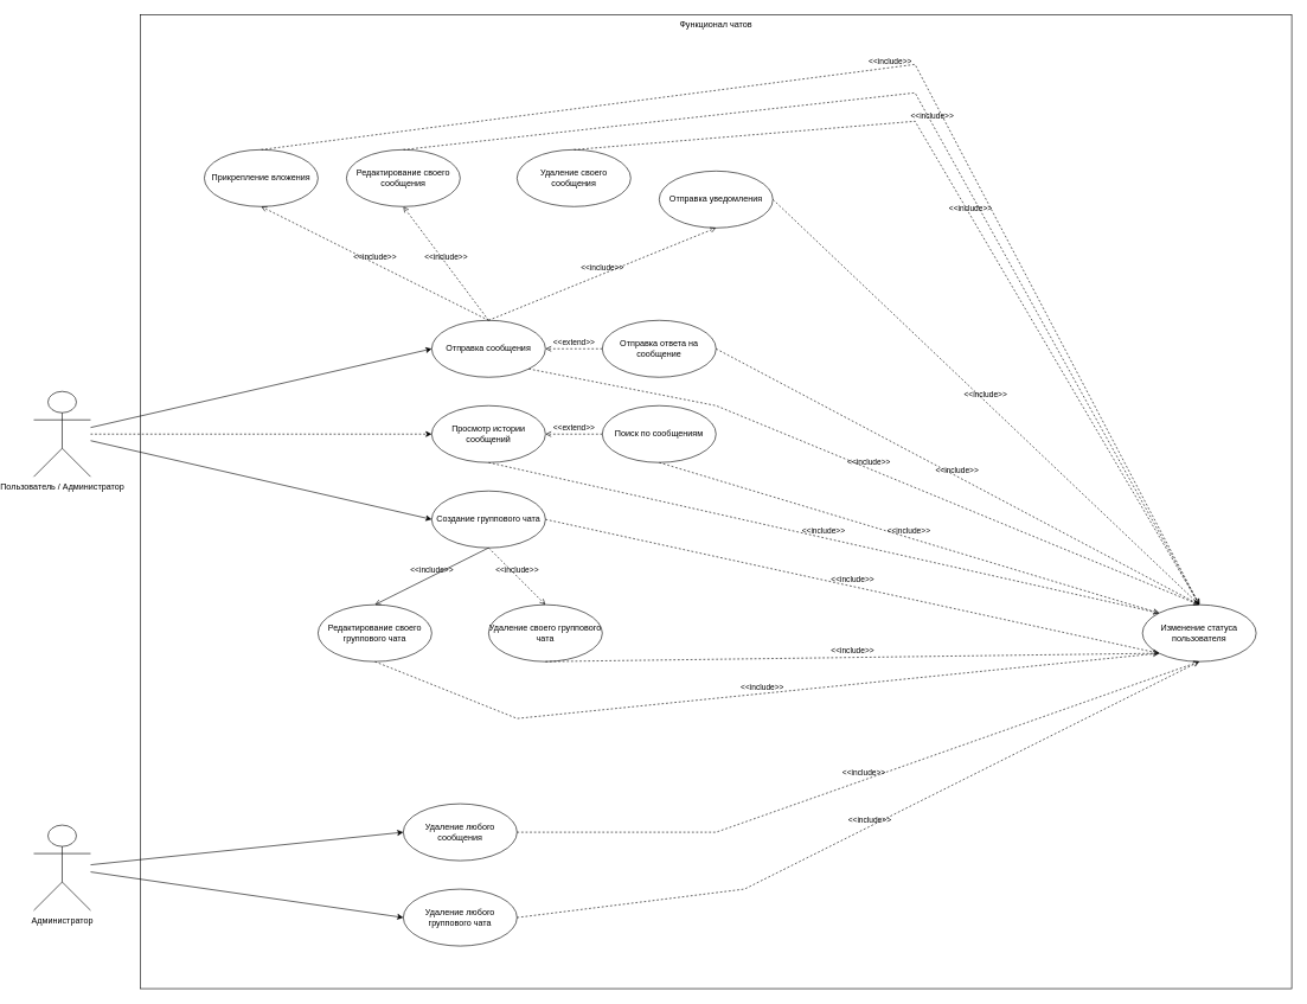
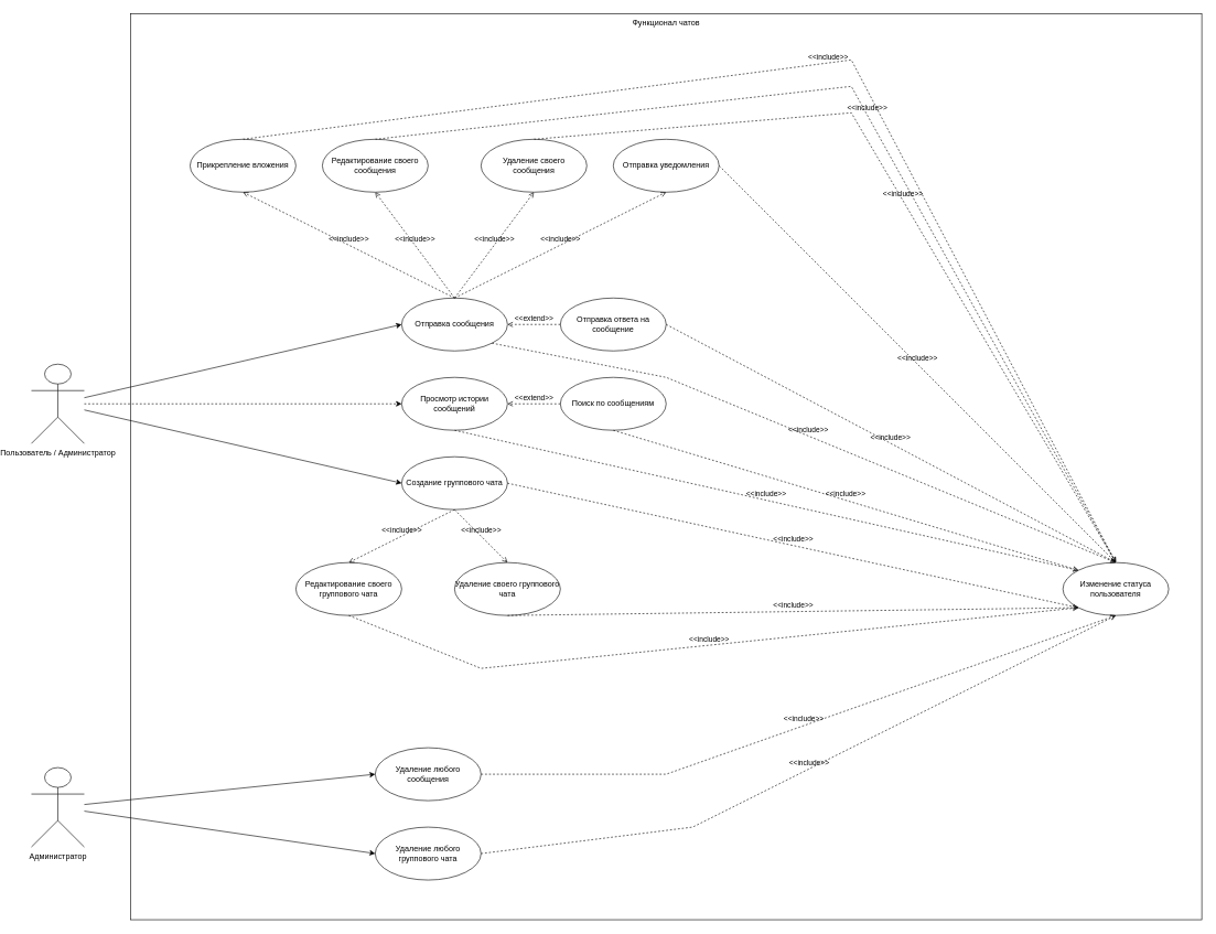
  <mxCell id="0" />
  <mxCell id="1" parent="0" />
  <mxCell id="2" value="Функционал чатов" style="rounded=0;whiteSpace=wrap;html=1;align=center;verticalAlign=top;shadow=0;" parent="1" vertex="1"><mxGeometry x="170" y="20" width="1620" height="1370" as="geometry" /></mxCell>
  <mxCell id="3" style="edgeStyle=none;html=1;entryX=0;entryY=0.5;entryDx=0;entryDy=0;" parent="1" source="6" target="7" edge="1"><mxGeometry relative="1" as="geometry" /></mxCell>
  <mxCell id="4" style="edgeStyle=none;html=1;entryX=0;entryY=0.5;entryDx=0;entryDy=0;" parent="1" source="6" target="9" edge="1"><mxGeometry relative="1" as="geometry" /></mxCell>
  <mxCell id="5" style="edgeStyle=none;html=1;entryX=0;entryY=0.5;entryDx=0;entryDy=0;dashed=1;" parent="1" source="6" target="8" edge="1"><mxGeometry relative="1" as="geometry" /></mxCell>
  <mxCell id="6" value="Пользователь / Администратор" style="shape=umlActor;verticalLabelPosition=bottom;verticalAlign=top;html=1;outlineConnect=0;" parent="1" vertex="1"><mxGeometry x="20" y="550" width="80" height="120" as="geometry" /></mxCell>
  <mxCell id="7" value="Отправка сообщения" style="ellipse;whiteSpace=wrap;html=1;" parent="1" vertex="1"><mxGeometry x="580" y="450" width="160" height="80" as="geometry" /></mxCell>
  <mxCell id="8" value="Просмотр истории сообщений" style="ellipse;whiteSpace=wrap;html=1;" parent="1" vertex="1"><mxGeometry x="580" y="570" width="160" height="80" as="geometry" /></mxCell>
  <mxCell id="9" value="Создание группового чата" style="ellipse;whiteSpace=wrap;html=1;" parent="1" vertex="1"><mxGeometry x="580" y="690" width="160" height="80" as="geometry" /></mxCell>
  <mxCell id="10" value="Удаление своего сообщения" style="ellipse;whiteSpace=wrap;html=1;" parent="1" vertex="1"><mxGeometry x="700" y="210" width="160" height="80" as="geometry" /></mxCell>
  <mxCell id="11" value="Редактирование своего сообщения" style="ellipse;whiteSpace=wrap;html=1;" parent="1" vertex="1"><mxGeometry y="210" width="160" height="80" as="geometry" x="460" /></mxCell>
  <mxCell id="12" value="Удаление своего группового чата" style="ellipse;whiteSpace=wrap;html=1;" parent="1" vertex="1"><mxGeometry x="660" y="850" width="160" height="80" as="geometry" /></mxCell>
  <mxCell id="13" value="Прикрепление вложения" style="ellipse;whiteSpace=wrap;html=1;" parent="1" vertex="1"><mxGeometry x="260" y="210" width="160" height="80" as="geometry" /></mxCell>
  <mxCell id="14" value="Изменение статуса пользователя" style="ellipse;whiteSpace=wrap;html=1;" parent="1" vertex="1"><mxGeometry x="1580" y="850" width="160" height="80" as="geometry" /></mxCell>
  <mxCell id="15" value="Поиск по сообщениям" style="ellipse;whiteSpace=wrap;html=1;" parent="1" vertex="1"><mxGeometry x="820" y="570" width="160" height="80" as="geometry" /></mxCell>
  <mxCell id="16" value="Редактирование своего группового чата" style="ellipse;whiteSpace=wrap;html=1;" parent="1" vertex="1"><mxGeometry x="420" y="850" width="160" height="80" as="geometry" /></mxCell>
- <mxCell id="17" value="Отправка уведомления" style="ellipse;whiteSpace=wrap;html=1;" parent="1" vertex="1"><mxGeometry x="900" y="240" width="160" height="80" as="geometry" /></mxCell>
+ <mxCell id="17" value="Отправка уведомления" style="ellipse;whiteSpace=wrap;html=1;" parent="1" vertex="1"><mxGeometry x="900" y="210" width="160" height="80" as="geometry" /></mxCell>
  <mxCell id="18" value="&amp;lt;&amp;lt;include&amp;gt;&amp;gt;" style="html=1;verticalAlign=bottom;labelBackgroundColor=none;endArrow=open;endFill=0;dashed=1;rounded=0;entryX=0.5;entryY=1;entryDx=0;entryDy=0;exitX=0.5;exitY=0;exitDx=0;exitDy=0;" parent="1" source="7" target="13" edge="1"><mxGeometry width="160" relative="1" as="geometry"><mxPoint x="750.002" y="410.002" as="sourcePoint" /><mxPoint x="890.17" y="417.01" as="targetPoint" /></mxGeometry></mxCell>
  <mxCell id="19" value="&amp;lt;&amp;lt;include&amp;gt;&amp;gt;" style="html=1;verticalAlign=bottom;labelBackgroundColor=none;endArrow=open;endFill=0;dashed=1;rounded=0;entryX=0.5;entryY=1;entryDx=0;entryDy=0;exitX=0.5;exitY=0;exitDx=0;exitDy=0;" parent="1" source="7" target="11" edge="1"><mxGeometry width="160" relative="1" as="geometry"><mxPoint x="859.832" y="522.992" as="sourcePoint" /><mxPoint x="1000" y="530" as="targetPoint" /></mxGeometry></mxCell>
  <mxCell id="20" value="&amp;lt;&amp;lt;include&amp;gt;&amp;gt;" style="html=1;verticalAlign=bottom;labelBackgroundColor=none;endArrow=open;endFill=0;dashed=1;rounded=0;entryX=0.5;entryY=0;entryDx=0;entryDy=0;exitX=0.5;exitY=1;exitDx=0;exitDy=0;" parent="1" source="9" target="12" edge="1"><mxGeometry width="160" relative="1" as="geometry"><mxPoint x="879.832" y="542.992" as="sourcePoint" /><mxPoint x="1020" y="550" as="targetPoint" /></mxGeometry></mxCell>
+ <mxCell id="21" value="&amp;lt;&amp;lt;include&amp;gt;&amp;gt;" style="html=1;verticalAlign=bottom;labelBackgroundColor=none;endArrow=open;endFill=0;dashed=1;rounded=0;entryX=0.5;entryY=1;entryDx=0;entryDy=0;exitX=0.5;exitY=0;exitDx=0;exitDy=0;" parent="1" source="7" target="10" edge="1"><mxGeometry width="160" relative="1" as="geometry"><mxPoint x="889.832" y="552.992" as="sourcePoint" /><mxPoint x="1030" y="560" as="targetPoint" /></mxGeometry></mxCell>
  <mxCell id="22" value="&amp;lt;&amp;lt;extend&amp;gt;&amp;gt;" style="html=1;verticalAlign=bottom;labelBackgroundColor=none;endArrow=open;endFill=0;dashed=1;rounded=0;entryX=1;entryY=0.5;entryDx=0;entryDy=0;exitX=0;exitY=0.5;exitDx=0;exitDy=0;" parent="1" source="15" target="8" edge="1"><mxGeometry width="160" relative="1" as="geometry"><mxPoint x="1000" y="480" as="sourcePoint" /><mxPoint x="970" y="560" as="targetPoint" /></mxGeometry></mxCell>
  <mxCell id="23" value="&amp;lt;&amp;lt;include&amp;gt;&amp;gt;" style="html=1;verticalAlign=bottom;labelBackgroundColor=none;endArrow=open;endFill=0;dashed=1;rounded=0;entryX=0.5;entryY=1;entryDx=0;entryDy=0;" parent="1" target="17" edge="1"><mxGeometry width="160" relative="1" as="geometry"><mxPoint x="660" y="450" as="sourcePoint" /><mxPoint x="790" y="380" as="targetPoint" /></mxGeometry></mxCell>
- <mxCell id="24" value="&amp;lt;&amp;lt;include&amp;gt;&amp;gt;" style="html=1;verticalAlign=bottom;labelBackgroundColor=none;endArrow=open;endFill=0;dashed=0;rounded=0;entryX=0.5;entryY=0;entryDx=0;entryDy=0;exitX=0.5;exitY=1;exitDx=0;exitDy=0;" parent="1" source="9" target="16" edge="1"><mxGeometry width="160" relative="1" as="geometry"><mxPoint x="670" y="780" as="sourcePoint" /><mxPoint x="710" y="860" as="targetPoint" /></mxGeometry></mxCell>
+ <mxCell id="24" value="&amp;lt;&amp;lt;include&amp;gt;&amp;gt;" style="html=1;verticalAlign=bottom;labelBackgroundColor=none;endArrow=open;endFill=0;dashed=1;rounded=0;entryX=0.5;entryY=0;entryDx=0;entryDy=0;exitX=0.5;exitY=1;exitDx=0;exitDy=0;" parent="1" source="9" target="16" edge="1"><mxGeometry width="160" relative="1" as="geometry"><mxPoint x="670" y="780" as="sourcePoint" /><mxPoint x="710" y="860" as="targetPoint" /></mxGeometry></mxCell>
  <mxCell id="25" style="edgeStyle=none;html=1;entryX=0;entryY=0.5;entryDx=0;entryDy=0;" parent="1" source="27" target="28" edge="1"><mxGeometry relative="1" as="geometry" /></mxCell>
  <mxCell id="26" style="edgeStyle=none;html=1;entryX=0;entryY=0.5;entryDx=0;entryDy=0;" parent="1" source="27" target="29" edge="1"><mxGeometry relative="1" as="geometry" /></mxCell>
  <mxCell id="27" value="Администратор" style="shape=umlActor;verticalLabelPosition=bottom;verticalAlign=top;html=1;outlineConnect=0;" parent="1" vertex="1"><mxGeometry x="20" y="1160" width="80" height="120" as="geometry" /></mxCell>
  <mxCell id="28" value="Удаление любого группового чата" style="ellipse;whiteSpace=wrap;html=1;" parent="1" vertex="1"><mxGeometry x="540" y="1250" width="160" height="80" as="geometry" /></mxCell>
  <mxCell id="29" value="Удаление любого сообщения" style="ellipse;whiteSpace=wrap;html=1;" parent="1" vertex="1"><mxGeometry x="540" y="1130" width="160" height="80" as="geometry" /></mxCell>
  <mxCell id="30" value="&amp;lt;&amp;lt;include&amp;gt;&amp;gt;" style="html=1;verticalAlign=bottom;labelBackgroundColor=none;endArrow=open;endFill=0;dashed=1;rounded=0;exitX=1;exitY=0.5;exitDx=0;exitDy=0;entryX=0.5;entryY=1;entryDx=0;entryDy=0;" parent="1" source="29" target="14" edge="1"><mxGeometry width="160" relative="1" as="geometry"><mxPoint x="710" y="1070" as="sourcePoint" /><mxPoint x="1100" y="1050" as="targetPoint" /><Array as="points"><mxPoint x="980" y="1170" /></Array></mxGeometry></mxCell>
  <mxCell id="31" value="&amp;lt;&amp;lt;include&amp;gt;&amp;gt;" style="html=1;verticalAlign=bottom;labelBackgroundColor=none;endArrow=open;endFill=0;dashed=1;rounded=0;entryX=0.5;entryY=1;entryDx=0;entryDy=0;exitX=1;exitY=0.5;exitDx=0;exitDy=0;" parent="1" source="28" target="14" edge="1"><mxGeometry width="160" relative="1" as="geometry"><mxPoint x="740" y="1280" as="sourcePoint" /><mxPoint x="1060" y="1120" as="targetPoint" /><Array as="points"><mxPoint x="1020" y="1250" /></Array></mxGeometry></mxCell>
  <mxCell id="32" value="&amp;lt;&amp;lt;include&amp;gt;&amp;gt;" style="html=1;verticalAlign=bottom;labelBackgroundColor=none;endArrow=open;endFill=0;dashed=1;rounded=0;exitX=0.5;exitY=1;exitDx=0;exitDy=0;entryX=0;entryY=1;entryDx=0;entryDy=0;" parent="1" source="12" target="14" edge="1"><mxGeometry width="160" relative="1" as="geometry"><mxPoint x="750" y="740" as="sourcePoint" /><mxPoint x="1040" y="1040" as="targetPoint" /></mxGeometry></mxCell>
  <mxCell id="33" value="&amp;lt;&amp;lt;include&amp;gt;&amp;gt;" style="html=1;verticalAlign=bottom;labelBackgroundColor=none;endArrow=open;endFill=0;dashed=1;rounded=0;entryX=0;entryY=1;entryDx=0;entryDy=0;exitX=0.5;exitY=1;exitDx=0;exitDy=0;" parent="1" source="16" target="14" edge="1"><mxGeometry width="160" relative="1" as="geometry"><mxPoint x="760" y="750" as="sourcePoint" /><mxPoint x="1063.431" y="1001.716" as="targetPoint" /><Array as="points"><mxPoint x="700" y="1010" /></Array></mxGeometry></mxCell>
  <mxCell id="34" value="&amp;lt;&amp;lt;include&amp;gt;&amp;gt;" style="html=1;verticalAlign=bottom;labelBackgroundColor=none;endArrow=open;endFill=0;dashed=1;rounded=0;exitX=1;exitY=0.5;exitDx=0;exitDy=0;entryX=0;entryY=1;entryDx=0;entryDy=0;" parent="1" target="14" edge="1"><mxGeometry width="160" relative="1" as="geometry"><mxPoint x="740" y="730" as="sourcePoint" /><mxPoint x="1280" y="1000" as="targetPoint" /></mxGeometry></mxCell>
  <mxCell id="35" value="&amp;lt;&amp;lt;include&amp;gt;&amp;gt;" style="html=1;verticalAlign=bottom;labelBackgroundColor=none;endArrow=open;endFill=0;dashed=1;rounded=0;entryX=0;entryY=0;entryDx=0;entryDy=0;exitX=0.5;exitY=1;exitDx=0;exitDy=0;" parent="1" source="8" target="14" edge="1"><mxGeometry x="-0.001" width="160" relative="1" as="geometry"><mxPoint x="750" y="740" as="sourcePoint" /><mxPoint x="1053.431" y="991.716" as="targetPoint" /><Array as="points" /><mxPoint as="offset" /></mxGeometry></mxCell>
  <mxCell id="36" value="&amp;lt;&amp;lt;include&amp;gt;&amp;gt;" style="html=1;verticalAlign=bottom;labelBackgroundColor=none;endArrow=open;endFill=0;dashed=1;rounded=0;exitX=0.5;exitY=1;exitDx=0;exitDy=0;entryX=0;entryY=0;entryDx=0;entryDy=0;" parent="1" source="15" target="14" edge="1"><mxGeometry x="-0.001" width="160" relative="1" as="geometry"><mxPoint x="670" y="660" as="sourcePoint" /><mxPoint x="1040" y="980" as="targetPoint" /><mxPoint as="offset" /><Array as="points" /></mxGeometry></mxCell>
  <mxCell id="37" value="&amp;lt;&amp;lt;include&amp;gt;&amp;gt;" style="html=1;verticalAlign=bottom;labelBackgroundColor=none;endArrow=open;endFill=0;dashed=1;rounded=0;exitX=1;exitY=1;exitDx=0;exitDy=0;entryX=0.5;entryY=0;entryDx=0;entryDy=0;" parent="1" source="7" target="14" edge="1"><mxGeometry x="-0.001" width="160" relative="1" as="geometry"><mxPoint x="910" y="660" as="sourcePoint" /><mxPoint x="1110" y="980" as="targetPoint" /><mxPoint as="offset" /><Array as="points"><mxPoint x="980" y="570" /></Array></mxGeometry></mxCell>
  <mxCell id="38" value="&amp;lt;&amp;lt;include&amp;gt;&amp;gt;" style="html=1;verticalAlign=bottom;labelBackgroundColor=none;endArrow=open;endFill=0;dashed=1;rounded=0;exitX=1;exitY=0.5;exitDx=0;exitDy=0;entryX=0.5;entryY=0;entryDx=0;entryDy=0;" parent="1" source="17" target="14" edge="1"><mxGeometry x="-0.001" width="160" relative="1" as="geometry"><mxPoint x="750" y="500" as="sourcePoint" /><mxPoint x="1110" y="980" as="targetPoint" /><mxPoint as="offset" /><Array as="points" /></mxGeometry></mxCell>
  <mxCell id="39" value="&amp;lt;&amp;lt;include&amp;gt;&amp;gt;" style="html=1;verticalAlign=bottom;labelBackgroundColor=none;endArrow=open;endFill=0;dashed=1;rounded=0;exitX=0.5;exitY=0;exitDx=0;exitDy=0;entryX=0.5;entryY=0;entryDx=0;entryDy=0;" parent="1" source="10" target="14" edge="1"><mxGeometry x="-0.001" width="160" relative="1" as="geometry"><mxPoint x="1070" y="340" as="sourcePoint" /><mxPoint x="1110" y="980" as="targetPoint" /><mxPoint as="offset" /><Array as="points"><mxPoint x="1260" y="170" /></Array></mxGeometry></mxCell>
  <mxCell id="40" value="&amp;lt;&amp;lt;include&amp;gt;&amp;gt;" style="html=1;verticalAlign=bottom;labelBackgroundColor=none;endArrow=open;endFill=0;dashed=1;rounded=0;exitX=0.5;exitY=0;exitDx=0;exitDy=0;entryX=0.5;entryY=0;entryDx=0;entryDy=0;" parent="1" source="11" target="14" edge="1"><mxGeometry x="-0.001" width="160" relative="1" as="geometry"><mxPoint x="790" y="300" as="sourcePoint" /><mxPoint x="1110" y="980" as="targetPoint" /><mxPoint as="offset" /><Array as="points"><mxPoint x="1260" y="130" /></Array></mxGeometry></mxCell>
  <mxCell id="41" value="&amp;lt;&amp;lt;include&amp;gt;&amp;gt;" style="html=1;verticalAlign=bottom;labelBackgroundColor=none;endArrow=open;endFill=0;dashed=1;rounded=0;exitX=0.5;exitY=0;exitDx=0;exitDy=0;entryX=0.5;entryY=0;entryDx=0;entryDy=0;" parent="1" source="13" target="14" edge="1"><mxGeometry x="-0.001" width="160" relative="1" as="geometry"><mxPoint x="550" y="300" as="sourcePoint" /><mxPoint x="1110" y="980" as="targetPoint" /><mxPoint as="offset" /><Array as="points"><mxPoint x="1260" y="90" /></Array></mxGeometry></mxCell>
  <mxCell id="42" value="Отправка ответа на сообщение" style="ellipse;whiteSpace=wrap;html=1;" parent="1" vertex="1"><mxGeometry x="820" y="450" width="160" height="80" as="geometry" /></mxCell>
  <mxCell id="43" value="&amp;lt;&amp;lt;extend&amp;gt;&amp;gt;" style="html=1;verticalAlign=bottom;labelBackgroundColor=none;endArrow=open;endFill=0;dashed=1;rounded=0;entryX=1;entryY=0.5;entryDx=0;entryDy=0;exitX=0;exitY=0.5;exitDx=0;exitDy=0;" parent="1" source="42" target="7" edge="1"><mxGeometry width="160" relative="1" as="geometry"><mxPoint x="830" y="620" as="sourcePoint" /><mxPoint x="750" y="620" as="targetPoint" /></mxGeometry></mxCell>
  <mxCell id="44" value="&amp;lt;&amp;lt;include&amp;gt;&amp;gt;" style="html=1;verticalAlign=bottom;labelBackgroundColor=none;endArrow=open;endFill=0;dashed=1;rounded=0;exitX=1;exitY=0.5;exitDx=0;exitDy=0;entryX=0.5;entryY=0;entryDx=0;entryDy=0;" parent="1" source="42" target="14" edge="1"><mxGeometry x="-0.001" width="160" relative="1" as="geometry"><mxPoint x="1070" y="260" as="sourcePoint" /><mxPoint x="1620" y="860" as="targetPoint" /><mxPoint as="offset" /><Array as="points" /></mxGeometry></mxCell>
